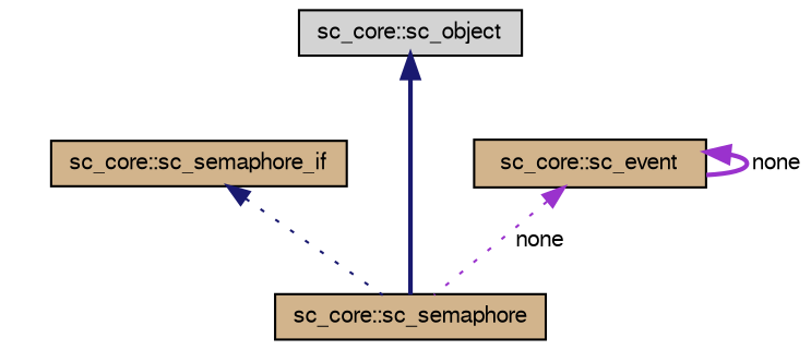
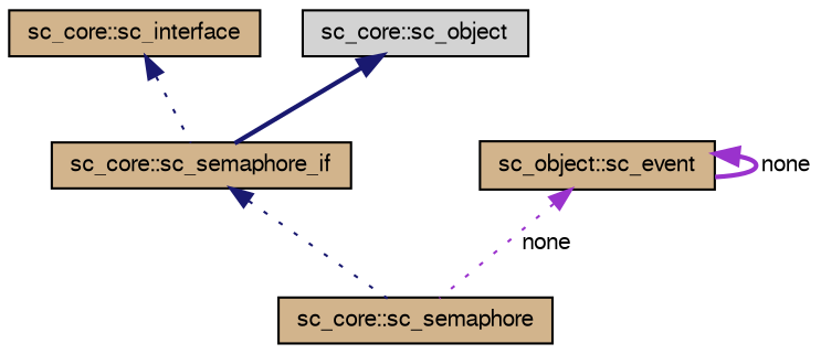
  digraph {
    node [color=black fillcolor=tan fontname=FreeSans fontsize=10 shape=record style=filled]
    edge [color=midnightblue dir=back fontname=FreeSans fontsize=10 labelfontname=FreeSans labelfontsize=10 style=dotted]
    n1 [fontcolor=black height=0.2 label="sc_core::sc_semaphore" width=0.4]
    n2 [height=0.2 label="sc_core::sc_semaphore_if" width=0.4]
+   n3 [height=0.2 label="sc_core::sc_interface" width=0.4]
    n4 [fillcolor=lightgrey height=0.2 label="sc_core::sc_object" width=0.4]
-   n5 [height=0.2 label="sc_core::sc_event" width=0.4]
+   n5 [height=0.2 label="sc_object::sc_event" width=0.4]
    n2 -> n1
-   n4 -> n1 [style=bold]
+   n3 -> n2
+   n4 -> n2 [style=bold]
    n5 -> n1 [color=darkorchid3 label=" none"]
    n5 -> n5 [color=darkorchid3 label=" none" style=bold]
  }
